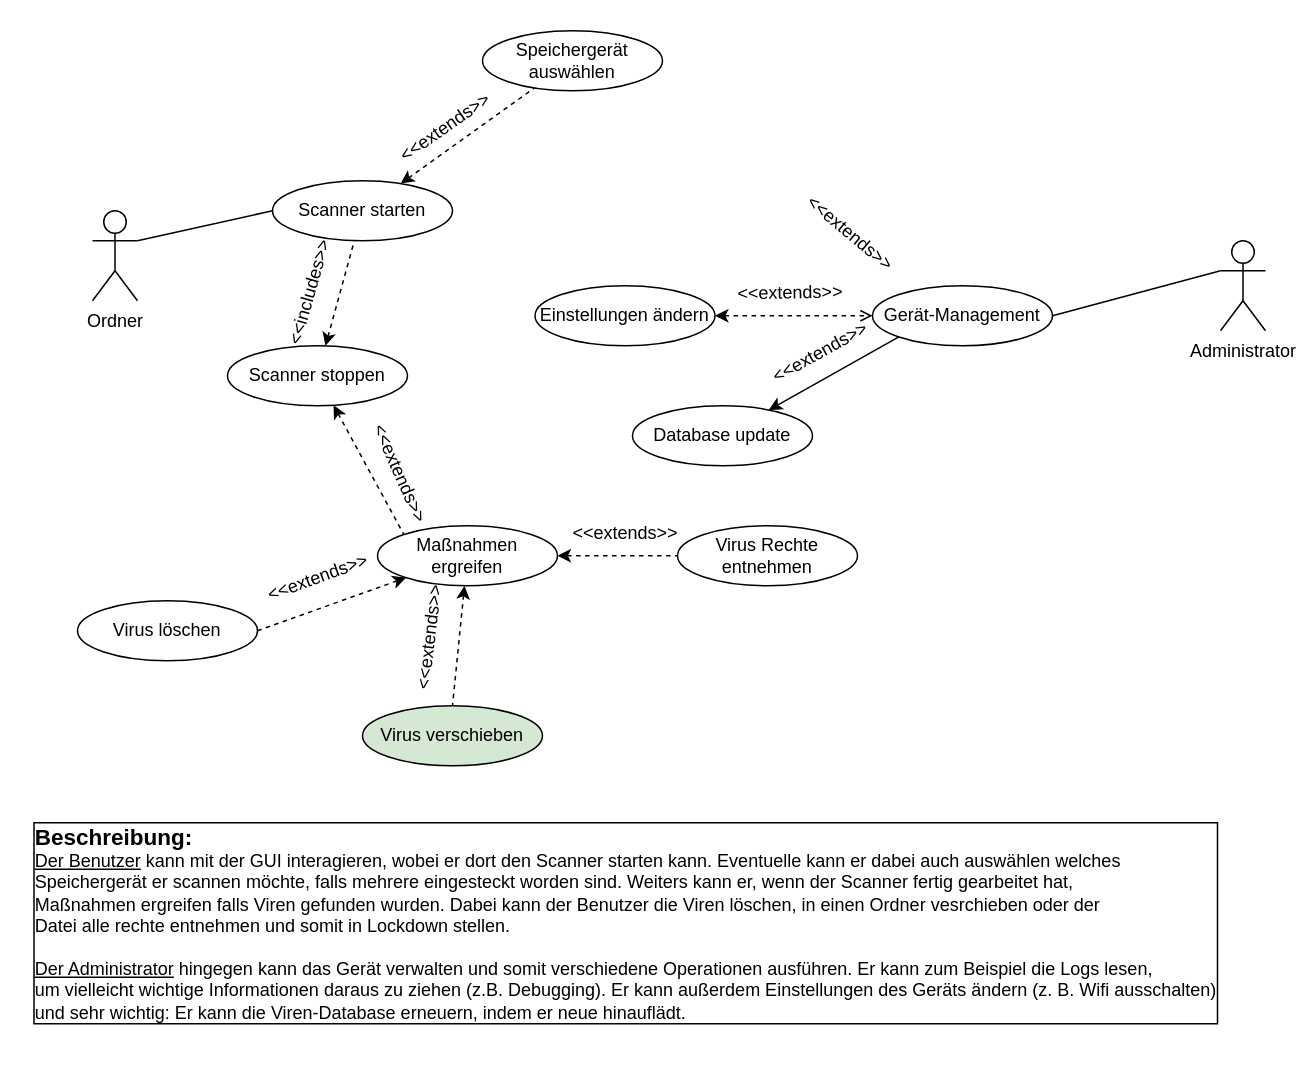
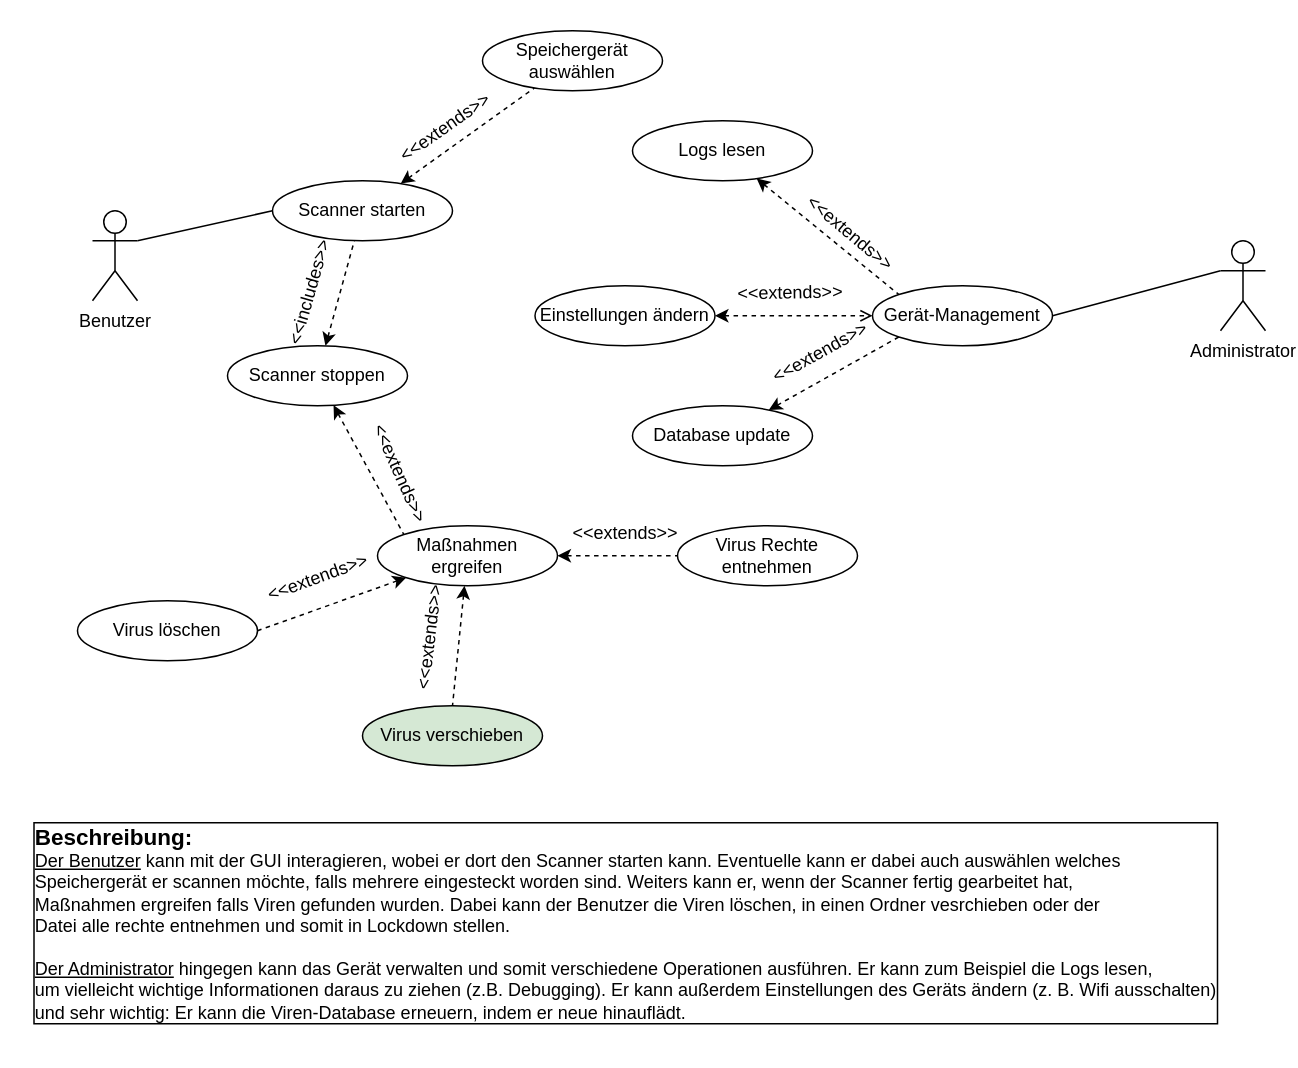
  <mxCell id="0" />
  <mxCell id="1" parent="0" />
  <mxCell id="2" style="edgeStyle=none;rounded=0;orthogonalLoop=1;jettySize=auto;html=1;exitX=1;exitY=0.333;exitDx=0;exitDy=0;exitPerimeter=0;entryX=0;entryY=0.5;entryDx=0;entryDy=0;endArrow=none;endFill=0;" parent="1" source="3" target="7" edge="1"><mxGeometry relative="1" as="geometry" /></mxCell>
- <mxCell id="3" value="Ordner" style="shape=umlActor;verticalLabelPosition=bottom;verticalAlign=top;html=1;outlineConnect=0;" parent="1" vertex="1"><mxGeometry x="61" y="140" width="30" height="60" as="geometry" /></mxCell>
+ <mxCell id="3" value="Benutzer" style="shape=umlActor;verticalLabelPosition=bottom;verticalAlign=top;html=1;outlineConnect=0;" parent="1" vertex="1"><mxGeometry x="61" y="140" width="30" height="60" as="geometry" /></mxCell>
  <mxCell id="4" style="edgeStyle=none;rounded=0;orthogonalLoop=1;jettySize=auto;html=1;exitX=0;exitY=0.333;exitDx=0;exitDy=0;exitPerimeter=0;entryX=1;entryY=0.5;entryDx=0;entryDy=0;startArrow=none;startFill=0;endArrow=none;endFill=0;" parent="1" source="5" target="31" edge="1"><mxGeometry relative="1" as="geometry" /></mxCell>
  <mxCell id="5" value="Administrator" style="shape=umlActor;verticalLabelPosition=bottom;verticalAlign=top;html=1;outlineConnect=0;" parent="1" vertex="1"><mxGeometry x="813" y="160" width="30" height="60" as="geometry" /></mxCell>
  <mxCell id="6" style="rounded=0;orthogonalLoop=1;jettySize=auto;html=1;dashed=1;startArrow=classic;startFill=1;endArrow=none;endFill=0;" parent="1" source="7" target="8" edge="1"><mxGeometry relative="1" as="geometry" /></mxCell>
  <mxCell id="7" value="Scanner starten" style="ellipse;whiteSpace=wrap;html=1;" parent="1" vertex="1"><mxGeometry x="181" y="120" width="120" height="40" as="geometry" /></mxCell>
  <mxCell id="8" value="Speichergerät auswählen" style="ellipse;whiteSpace=wrap;html=1;" parent="1" vertex="1"><mxGeometry x="321" y="20" width="120" height="40" as="geometry" /></mxCell>
  <mxCell id="9" value="&amp;lt;&amp;lt;extends&amp;gt;&amp;gt;" style="text;html=1;align=center;verticalAlign=middle;resizable=0;points=[];autosize=1;strokeColor=none;fillColor=none;rotation=-35;" parent="1" vertex="1"><mxGeometry x="251" y="70" width="90" height="30" as="geometry" /></mxCell>
  <mxCell id="10" style="edgeStyle=none;rounded=0;orthogonalLoop=1;jettySize=auto;html=1;entryX=0;entryY=0;entryDx=0;entryDy=0;dashed=1;startArrow=classic;startFill=1;endArrow=none;endFill=0;" parent="1" source="12" target="16" edge="1"><mxGeometry relative="1" as="geometry" /></mxCell>
  <mxCell id="11" style="edgeStyle=none;rounded=0;orthogonalLoop=1;jettySize=auto;html=1;dashed=1;startArrow=classic;startFill=1;endArrow=none;endFill=0;" parent="1" source="12" target="7" edge="1"><mxGeometry relative="1" as="geometry" /></mxCell>
  <mxCell id="12" value="Scanner stoppen" style="ellipse;whiteSpace=wrap;html=1;" parent="1" vertex="1"><mxGeometry x="151" y="230" width="120" height="40" as="geometry" /></mxCell>
  <mxCell id="13" style="edgeStyle=none;rounded=0;orthogonalLoop=1;jettySize=auto;html=1;entryX=0;entryY=0.5;entryDx=0;entryDy=0;dashed=1;startArrow=classic;startFill=1;endArrow=none;endFill=0;" parent="1" source="16" target="19" edge="1"><mxGeometry relative="1" as="geometry" /></mxCell>
  <mxCell id="14" style="edgeStyle=none;rounded=0;orthogonalLoop=1;jettySize=auto;html=1;entryX=1;entryY=0.5;entryDx=0;entryDy=0;dashed=1;startArrow=classic;startFill=1;endArrow=none;endFill=0;" parent="1" source="16" target="17" edge="1"><mxGeometry relative="1" as="geometry" /></mxCell>
  <mxCell id="15" style="edgeStyle=none;rounded=0;orthogonalLoop=1;jettySize=auto;html=1;entryX=0.5;entryY=0;entryDx=0;entryDy=0;dashed=1;startArrow=classic;startFill=1;endArrow=none;endFill=0;" parent="1" source="16" target="18" edge="1"><mxGeometry relative="1" as="geometry" /></mxCell>
  <mxCell id="16" value="Maßnahmen ergreifen" style="ellipse;whiteSpace=wrap;html=1;" parent="1" vertex="1"><mxGeometry x="251" y="350" width="120" height="40" as="geometry" /></mxCell>
  <mxCell id="17" value="Virus löschen" style="ellipse;whiteSpace=wrap;html=1;" parent="1" vertex="1"><mxGeometry x="51" y="400" width="120" height="40" as="geometry" /></mxCell>
  <mxCell id="18" value="Virus verschieben" style="ellipse;whiteSpace=wrap;html=1;fillColor=#d5e8d4;" parent="1" vertex="1"><mxGeometry x="241" y="470" width="120" height="40" as="geometry" /></mxCell>
  <mxCell id="19" value="Virus Rechte entnehmen" style="ellipse;whiteSpace=wrap;html=1;" parent="1" vertex="1"><mxGeometry x="451" y="350" width="120" height="40" as="geometry" /></mxCell>
  <mxCell id="20" value="&amp;lt;&amp;lt;extends&amp;gt;&amp;gt;" style="text;html=1;align=center;verticalAlign=middle;resizable=0;points=[];autosize=1;strokeColor=none;fillColor=none;rotation=66;" parent="1" vertex="1"><mxGeometry x="221" y="300" width="90" height="30" as="geometry" /></mxCell>
  <mxCell id="21" value="&amp;lt;&amp;lt;extends&amp;gt;&amp;gt;" style="text;html=1;align=center;verticalAlign=middle;resizable=0;points=[];autosize=1;strokeColor=none;fillColor=none;rotation=0;" parent="1" vertex="1"><mxGeometry x="371" y="340" width="90" height="30" as="geometry" /></mxCell>
  <mxCell id="22" value="&amp;lt;&amp;lt;extends&amp;gt;&amp;gt;" style="text;html=1;align=center;verticalAlign=middle;resizable=0;points=[];autosize=1;strokeColor=none;fillColor=none;rotation=-83;" parent="1" vertex="1"><mxGeometry x="241" y="410" width="90" height="30" as="geometry" /></mxCell>
  <mxCell id="23" value="&amp;lt;&amp;lt;extends&amp;gt;&amp;gt;" style="text;html=1;align=center;verticalAlign=middle;resizable=0;points=[];autosize=1;strokeColor=none;fillColor=none;rotation=-20;" parent="1" vertex="1"><mxGeometry x="166" y="370" width="90" height="30" as="geometry" /></mxCell>
  <mxCell id="24" value="&amp;lt;&amp;lt;includes&amp;gt;&amp;gt;" style="text;html=1;align=center;verticalAlign=middle;resizable=0;points=[];autosize=1;strokeColor=none;fillColor=none;rotation=-74;" parent="1" vertex="1"><mxGeometry x="156" y="180" width="100" height="30" as="geometry" /></mxCell>
+ <mxCell id="25" style="edgeStyle=none;rounded=0;orthogonalLoop=1;jettySize=auto;html=1;entryX=0;entryY=0;entryDx=0;entryDy=0;startArrow=classic;startFill=1;endArrow=none;endFill=0;dashed=1;" parent="1" source="26" target="31" edge="1"><mxGeometry relative="1" as="geometry" /></mxCell>
+ <mxCell id="26" value="Logs lesen" style="ellipse;whiteSpace=wrap;html=1;" parent="1" vertex="1"><mxGeometry x="421" y="80" width="120" height="40" as="geometry" /></mxCell>
  <mxCell id="27" style="edgeStyle=none;rounded=0;orthogonalLoop=1;jettySize=auto;html=1;entryX=0;entryY=0.5;entryDx=0;entryDy=0;dashed=1;startArrow=classic;startFill=1;endArrow=open;endFill=0;" parent="1" source="28" target="31" edge="1"><mxGeometry relative="1" as="geometry" /></mxCell>
  <mxCell id="28" value="Einstellungen ändern" style="ellipse;whiteSpace=wrap;html=1;" parent="1" vertex="1"><mxGeometry x="356" y="190" width="120" height="40" as="geometry" /></mxCell>
- <mxCell id="29" style="edgeStyle=none;rounded=0;orthogonalLoop=1;jettySize=auto;html=1;entryX=0;entryY=1;entryDx=0;entryDy=0;dashed=0;startArrow=classic;startFill=1;endArrow=none;endFill=0;" parent="1" source="30" target="31" edge="1"><mxGeometry relative="1" as="geometry" /></mxCell>
+ <mxCell id="29" style="edgeStyle=none;rounded=0;orthogonalLoop=1;jettySize=auto;html=1;entryX=0;entryY=1;entryDx=0;entryDy=0;dashed=1;startArrow=classic;startFill=1;endArrow=none;endFill=0;" parent="1" source="30" target="31" edge="1"><mxGeometry relative="1" as="geometry" /></mxCell>
  <mxCell id="30" value="Database update" style="ellipse;whiteSpace=wrap;html=1;" parent="1" vertex="1"><mxGeometry x="421" y="270" width="120" height="40" as="geometry" /></mxCell>
  <mxCell id="31" value="Gerät-Management" style="ellipse;whiteSpace=wrap;html=1;" parent="1" vertex="1"><mxGeometry x="581" y="190" width="120" height="40" as="geometry" /></mxCell>
  <mxCell id="32" value="&amp;lt;&amp;lt;extends&amp;gt;&amp;gt;" style="text;html=1;align=center;verticalAlign=middle;resizable=0;points=[];autosize=1;strokeColor=none;fillColor=none;rotation=40;" parent="1" vertex="1"><mxGeometry x="521" y="140" width="90" height="30" as="geometry" /></mxCell>
  <mxCell id="33" value="&amp;lt;&amp;lt;extends&amp;gt;&amp;gt;" style="text;html=1;align=center;verticalAlign=middle;resizable=0;points=[];autosize=1;strokeColor=none;fillColor=none;rotation=-1;" parent="1" vertex="1"><mxGeometry x="481" y="180" width="90" height="30" as="geometry" /></mxCell>
  <mxCell id="34" value="&amp;lt;&amp;lt;extends&amp;gt;&amp;gt;" style="text;html=1;align=center;verticalAlign=middle;resizable=0;points=[];autosize=1;strokeColor=none;fillColor=none;rotation=-29;" parent="1" vertex="1"><mxGeometry x="501" y="220" width="90" height="30" as="geometry" /></mxCell>
  <mxCell id="35" value="&lt;b&gt;&lt;font style=&quot;font-size: 15px;&quot;&gt;Beschreibung:&lt;/font&gt;&lt;/b&gt;&lt;br&gt;&lt;u&gt;Der Benutzer&lt;/u&gt; kann mit der GUI interagieren, wobei er dort den Scanner starten kann. Eventuelle kann er dabei auch auswählen welches&lt;br&gt;Speichergerät er scannen möchte, falls mehrere eingesteckt worden sind. Weiters kann er, wenn der Scanner fertig gearbeitet hat,&lt;br&gt;Maßnahmen ergreifen falls Viren gefunden wurden. Dabei kann der Benutzer die Viren löschen, in einen Ordner vesrchieben oder der&lt;br&gt;Datei alle rechte entnehmen und somit in Lockdown stellen.&lt;br&gt;&lt;br&gt;&lt;u&gt;Der Administrator&lt;/u&gt; hingegen kann das Gerät verwalten und somit verschiedene Operationen ausführen. Er kann zum Beispiel die Logs lesen,&lt;br&gt;um vielleicht wichtige Informationen daraus zu ziehen (z.B. Debugging). Er kann außerdem Einstellungen des Geräts ändern (z. B. Wifi ausschalten)&lt;br&gt;und sehr wichtig: Er kann die Viren-Database erneuern, indem er neue hinauflädt." style="text;html=1;align=left;verticalAlign=middle;resizable=0;points=[];autosize=1;strokeColor=none;fillColor=none;labelBorderColor=default;labelBackgroundColor=default;" parent="1" vertex="1"><mxGeometry x="20" y="539.5" width="810" height="150" as="geometry" /></mxCell>
